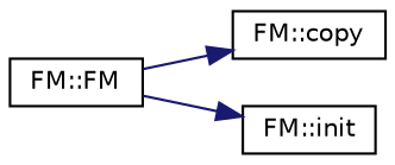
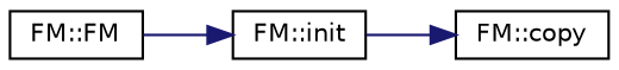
  digraph {
    rankdir=RL
    node [color=black fillcolor=white fontname=Helvetica fontsize=10 shape=record style=filled]
    edge [color=midnightblue dir=back fontname=Helvetica fontsize=10 labelfontname=Helvetica labelfontsize=10 style=solid]
    n1 [height=0.2 label="FM::copy" width=0.4]
    n2 [height=0.2 label="FM::init" width=0.4]
    n3 [height=0.2 label="FM::FM" width=0.4]
-   n1 -> n3
+   n1 -> n2
    n2 -> n3
  }
